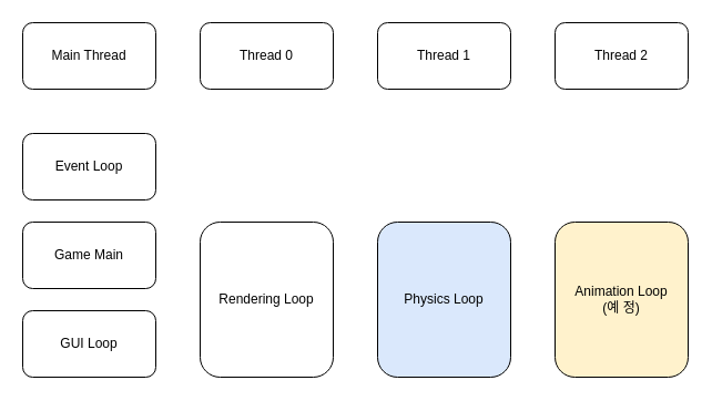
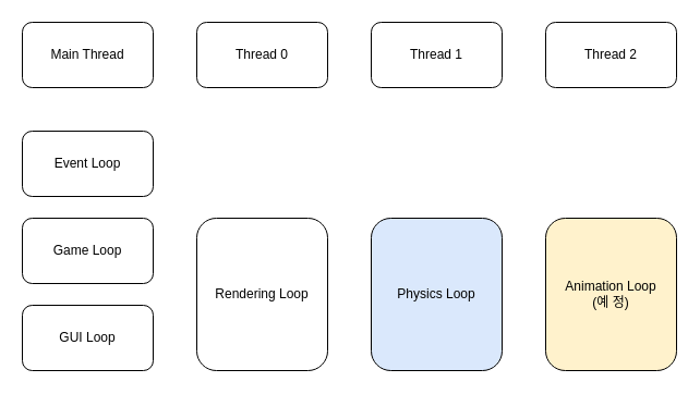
  <mxCell id="0" />
  <mxCell id="1" parent="0" />
  <mxCell id="2" value="Event Loop" style="rounded=1;whiteSpace=wrap;html=1;" vertex="1" parent="1"><mxGeometry x="20" y="120" width="120" height="60" as="geometry" /></mxCell>
  <mxCell id="3" value="Main Thread" style="rounded=1;whiteSpace=wrap;html=1;" vertex="1" parent="1"><mxGeometry x="20" y="20" width="120" height="60" as="geometry" /></mxCell>
  <mxCell id="4" value="Thread 0" style="rounded=1;whiteSpace=wrap;html=1;" vertex="1" parent="1"><mxGeometry x="180" y="20" width="120" height="60" as="geometry" /></mxCell>
  <mxCell id="5" value="Thread 1" style="rounded=1;whiteSpace=wrap;html=1;" vertex="1" parent="1"><mxGeometry x="340" y="20" width="120" height="60" as="geometry" /></mxCell>
- <mxCell id="6" value="Game Main" style="rounded=1;whiteSpace=wrap;html=1;" vertex="1" parent="1"><mxGeometry x="20" y="200" width="120" height="60" as="geometry" /></mxCell>
+ <mxCell id="6" value="Game Loop" style="rounded=1;whiteSpace=wrap;html=1;" vertex="1" parent="1"><mxGeometry x="20" y="200" width="120" height="60" as="geometry" /></mxCell>
  <mxCell id="7" value="GUI Loop" style="rounded=1;whiteSpace=wrap;html=1;" vertex="1" parent="1"><mxGeometry x="20" y="280" width="120" height="60" as="geometry" /></mxCell>
  <mxCell id="8" value="Rendering Loop" style="rounded=1;whiteSpace=wrap;html=1;" vertex="1" parent="1"><mxGeometry x="180" y="200" width="120" height="140" as="geometry" /></mxCell>
  <mxCell id="9" value="Physics Loop" style="rounded=1;whiteSpace=wrap;html=1;fillColor=#dae8fc;" vertex="1" parent="1"><mxGeometry x="340" y="200" width="120" height="140" as="geometry" /></mxCell>
  <mxCell id="10" value="Thread 2" style="rounded=1;whiteSpace=wrap;html=1;" vertex="1" parent="1"><mxGeometry x="500" y="20" width="120" height="60" as="geometry" /></mxCell>
  <mxCell id="11" value="Animation Loop&lt;br&gt;(예 정)" style="rounded=1;whiteSpace=wrap;html=1;fillColor=#fff2cc;" vertex="1" parent="1"><mxGeometry x="500" y="200" width="120" height="140" as="geometry" /></mxCell>
